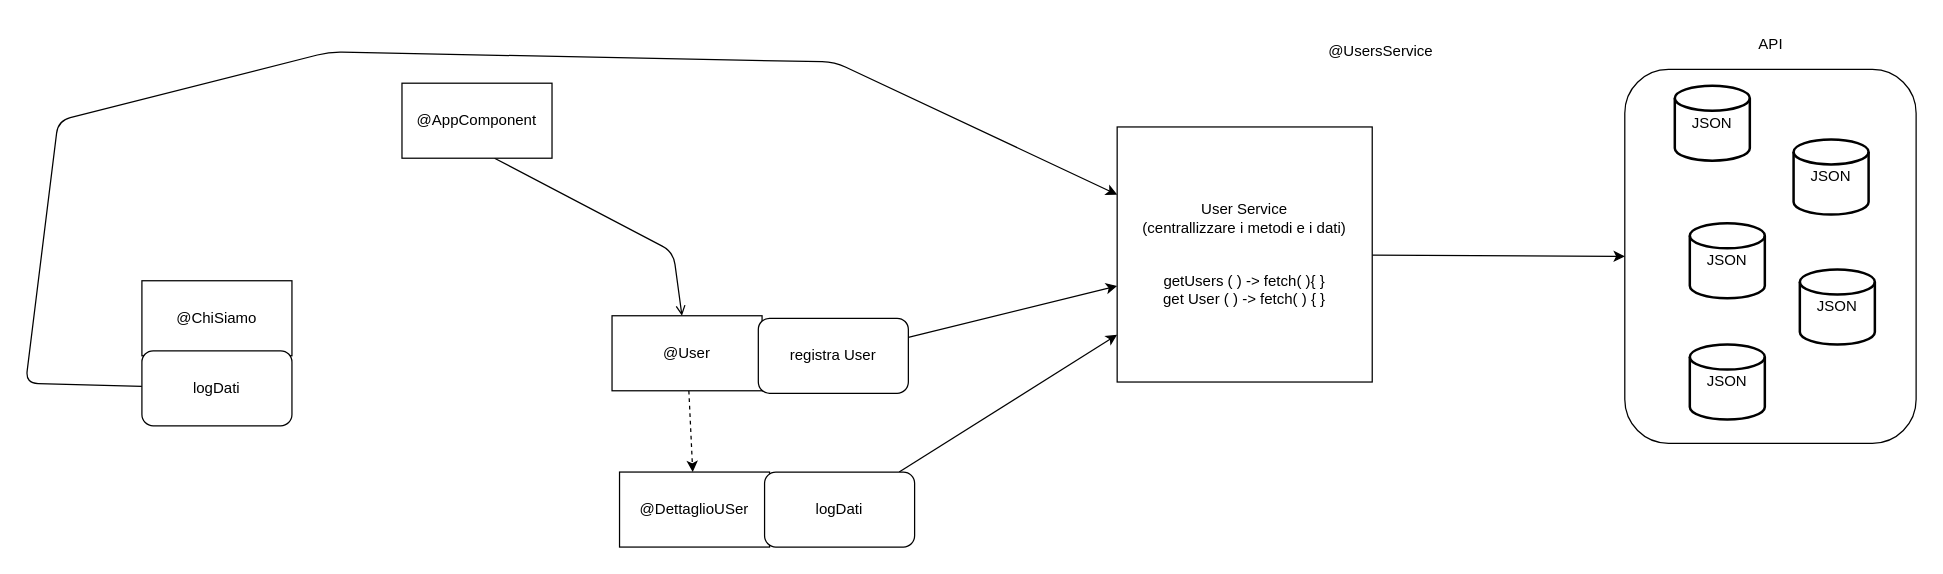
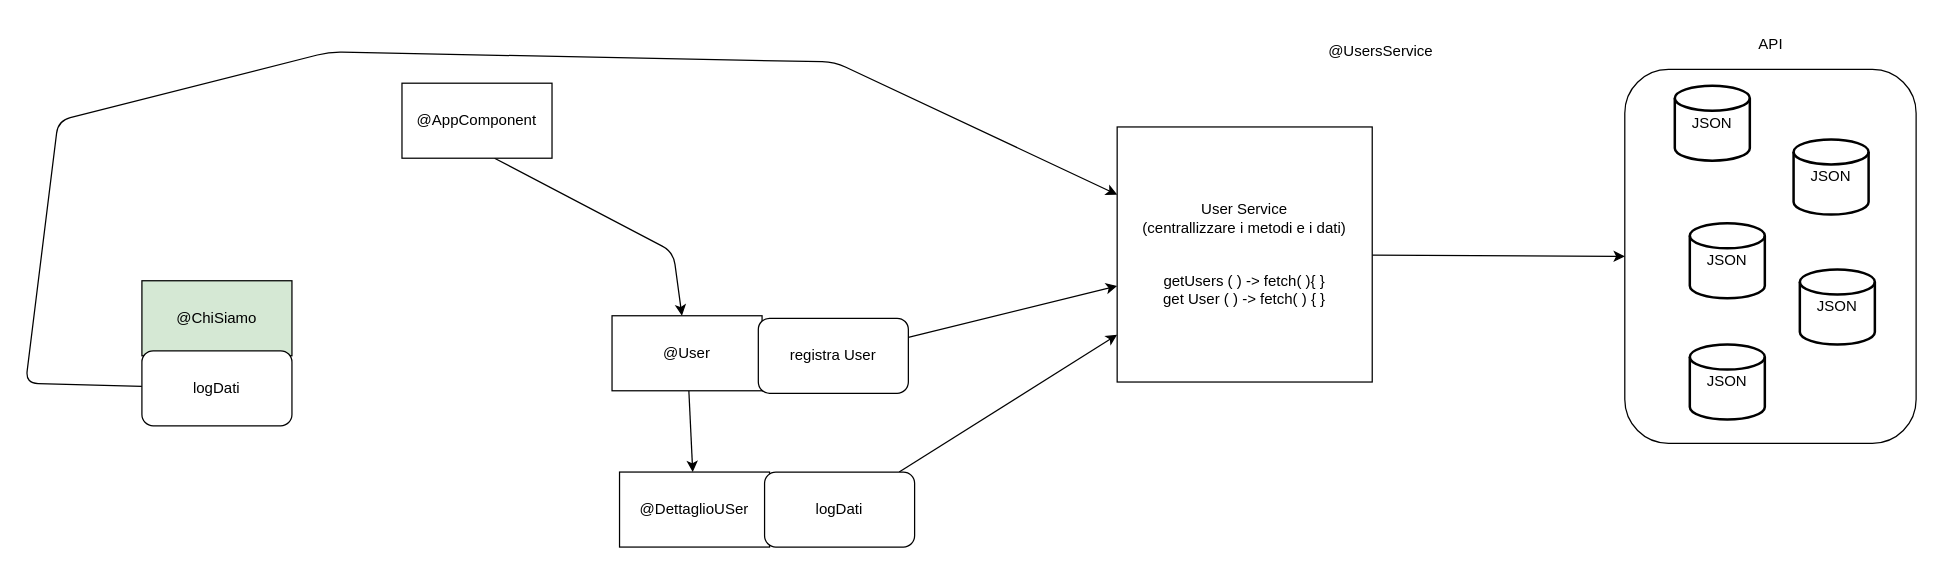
  <mxCell id="0" />
  <mxCell id="1" parent="0" />
  <mxCell id="2" value="" style="rounded=1;whiteSpace=wrap;html=1;" vertex="1" parent="1"><mxGeometry x="1299" y="55" width="233" height="299" as="geometry" /></mxCell>
- <mxCell id="3" style="edgeStyle=none;html=1;exitX=0.617;exitY=1;exitDx=0;exitDy=0;exitPerimeter=0;endArrow=open;" edge="1" parent="1" source="4" target="7"><mxGeometry relative="1" as="geometry"><Array as="points"><mxPoint x="538" y="201" /></Array></mxGeometry></mxCell>
+ <mxCell id="3" style="edgeStyle=none;html=1;exitX=0.617;exitY=1;exitDx=0;exitDy=0;exitPerimeter=0;" edge="1" parent="1" source="4" target="7"><mxGeometry relative="1" as="geometry"><Array as="points"><mxPoint x="538" y="201" /></Array></mxGeometry></mxCell>
  <mxCell id="4" value="@AppComponent" style="rounded=0;whiteSpace=wrap;html=1;" vertex="1" parent="1"><mxGeometry x="321" y="66" width="120" height="60" as="geometry" /></mxCell>
- <mxCell id="5" value="@ChiSiamo" style="rounded=0;whiteSpace=wrap;html=1;" vertex="1" parent="1"><mxGeometry x="113" y="224" width="120" height="60" as="geometry" /></mxCell>
- <mxCell id="6" style="edgeStyle=none;html=1;dashed=1;" edge="1" parent="1" source="7" target="8"><mxGeometry relative="1" as="geometry" /></mxCell>
+ <mxCell id="5" value="@ChiSiamo" style="rounded=0;whiteSpace=wrap;html=1;fillColor=#d5e8d4;" vertex="1" parent="1"><mxGeometry x="113" y="224" width="120" height="60" as="geometry" /></mxCell>
+ <mxCell id="6" style="edgeStyle=none;html=1;" edge="1" parent="1" source="7" target="8"><mxGeometry relative="1" as="geometry" /></mxCell>
  <mxCell id="7" value="@User" style="rounded=0;whiteSpace=wrap;html=1;" vertex="1" parent="1"><mxGeometry x="489" y="252" width="120" height="60" as="geometry" /></mxCell>
  <mxCell id="8" value="@DettaglioUSer" style="rounded=0;whiteSpace=wrap;html=1;" vertex="1" parent="1"><mxGeometry x="495" y="377" width="120" height="60" as="geometry" /></mxCell>
  <mxCell id="9" style="edgeStyle=none;html=1;" edge="1" parent="1" source="10" target="16"><mxGeometry relative="1" as="geometry" /></mxCell>
  <mxCell id="10" value="registra User" style="rounded=1;whiteSpace=wrap;html=1;" vertex="1" parent="1"><mxGeometry x="606" y="254" width="120" height="60" as="geometry" /></mxCell>
  <mxCell id="11" style="edgeStyle=none;html=1;" edge="1" parent="1" source="12" target="16"><mxGeometry relative="1" as="geometry" /></mxCell>
  <mxCell id="12" value="logDati" style="rounded=1;whiteSpace=wrap;html=1;" vertex="1" parent="1"><mxGeometry x="611" y="377" width="120" height="60" as="geometry" /></mxCell>
  <mxCell id="13" style="edgeStyle=none;html=1;" edge="1" parent="1" source="14" target="16"><mxGeometry relative="1" as="geometry"><Array as="points"><mxPoint x="20" y="306" /><mxPoint x="46" y="96" /><mxPoint x="263" y="41" /><mxPoint x="667" y="49" /></Array></mxGeometry></mxCell>
  <mxCell id="14" value="logDati" style="rounded=1;whiteSpace=wrap;html=1;" vertex="1" parent="1"><mxGeometry x="113" y="280" width="120" height="60" as="geometry" /></mxCell>
  <mxCell id="15" style="edgeStyle=none;html=1;entryX=0;entryY=0.5;entryDx=0;entryDy=0;" edge="1" parent="1" source="16" target="2"><mxGeometry relative="1" as="geometry"><mxPoint x="1346.667" y="203" as="targetPoint" /></mxGeometry></mxCell>
  <mxCell id="16" value="User Service&lt;br&gt;(centrallizzare i metodi e i dati)&lt;br&gt;&lt;br&gt;&lt;br&gt;getUsers ( ) -&amp;gt; fetch( ){ }&lt;br&gt;get User ( ) -&amp;gt; fetch( ) { }" style="whiteSpace=wrap;html=1;aspect=fixed;" vertex="1" parent="1"><mxGeometry x="893" y="101" width="204" height="204" as="geometry" /></mxCell>
  <mxCell id="17" value="JSON" style="strokeWidth=2;html=1;shape=mxgraph.flowchart.database;whiteSpace=wrap;" vertex="1" parent="1"><mxGeometry x="1339" y="68" width="60" height="60" as="geometry" /></mxCell>
  <mxCell id="18" value="API" style="text;html=1;strokeColor=none;fillColor=none;align=center;verticalAlign=middle;whiteSpace=wrap;rounded=0;" vertex="1" parent="1"><mxGeometry x="1385.5" y="20" width="60" height="30" as="geometry" /></mxCell>
  <mxCell id="19" value="JSON" style="strokeWidth=2;html=1;shape=mxgraph.flowchart.database;whiteSpace=wrap;" vertex="1" parent="1"><mxGeometry x="1434" y="111" width="60" height="60" as="geometry" /></mxCell>
  <mxCell id="20" value="JSON" style="strokeWidth=2;html=1;shape=mxgraph.flowchart.database;whiteSpace=wrap;" vertex="1" parent="1"><mxGeometry x="1351" y="178" width="60" height="60" as="geometry" /></mxCell>
  <mxCell id="21" value="JSON" style="strokeWidth=2;html=1;shape=mxgraph.flowchart.database;whiteSpace=wrap;" vertex="1" parent="1"><mxGeometry x="1351" y="275" width="60" height="60" as="geometry" /></mxCell>
  <mxCell id="22" value="JSON" style="strokeWidth=2;html=1;shape=mxgraph.flowchart.database;whiteSpace=wrap;" vertex="1" parent="1"><mxGeometry x="1439" y="215" width="60" height="60" as="geometry" /></mxCell>
  <mxCell id="23" value="@UsersService" style="text;html=1;strokeColor=none;fillColor=none;align=center;verticalAlign=middle;whiteSpace=wrap;rounded=0;" vertex="1" parent="1"><mxGeometry x="1074" y="26" width="60" height="30" as="geometry" /></mxCell>
